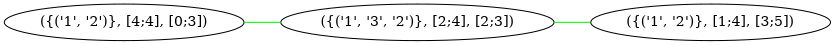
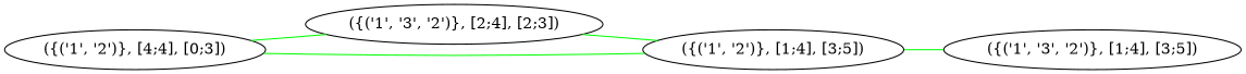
  graph {
    rankdir=LR
    node [shape=ellipse]
    edge [color=green]
    "({('1', '3', '2')}, [2;4], [2;3])"
    "({('1', '2')}, [1;4], [3;5])"
+   "({('1', '3', '2')}, [1;4], [3;5])"
    "({('1', '2')}, [4;4], [0;3])"
    "({('1', '3', '2')}, [2;4], [2;3])" -- "({('1', '2')}, [1;4], [3;5])"
+   "({('1', '2')}, [1;4], [3;5])" -- "({('1', '3', '2')}, [1;4], [3;5])"
    "({('1', '2')}, [4;4], [0;3])" -- "({('1', '3', '2')}, [2;4], [2;3])"
+   "({('1', '2')}, [4;4], [0;3])" -- "({('1', '2')}, [1;4], [3;5])"
  }
